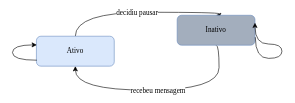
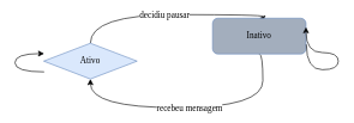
  <mxCell id="0" />
  <mxCell id="1" parent="0" />
  <mxCell id="2" style="edgeStyle=orthogonalEdgeStyle;curved=1;rounded=0;orthogonalLoop=1;jettySize=auto;html=1;entryX=0.5;entryY=0;entryDx=0;entryDy=0;fontFamily=Computer Modern;exitX=0.5;exitY=0;exitDx=0;exitDy=0;" edge="1" parent="1" source="6" target="7"><mxGeometry relative="1" as="geometry"><Array as="points"><mxPoint x="125" y="20" /><mxPoint x="365" y="20" /></Array></mxGeometry></mxCell>
  <mxCell id="3" value="decidiu pausar" style="text;html=1;align=center;verticalAlign=middle;resizable=0;points=[];;labelBackgroundColor=#ffffff;fontFamily=Computer Modern;" vertex="1" connectable="0" parent="2"><mxGeometry x="0.054" y="1" relative="1" as="geometry"><mxPoint x="-10.5" y="1" as="offset" /></mxGeometry></mxCell>
  <mxCell id="4" style="edgeStyle=orthogonalEdgeStyle;curved=1;rounded=0;orthogonalLoop=1;jettySize=auto;html=1;entryX=0.5;entryY=1;entryDx=0;entryDy=0;fontFamily=Computer Modern;exitX=0.5;exitY=1;exitDx=0;exitDy=0;startArrow=classic;startFill=1;endArrow=none;endFill=0;" edge="1" parent="1" source="6" target="7"><mxGeometry relative="1" as="geometry"><Array as="points"><mxPoint x="125" y="150" /><mxPoint x="365" y="150" /></Array></mxGeometry></mxCell>
  <mxCell id="5" value="recebeu mensagem" style="text;html=1;align=center;verticalAlign=middle;resizable=0;points=[];;labelBackgroundColor=#ffffff;fontFamily=Computer Modern;" vertex="1" connectable="0" parent="4"><mxGeometry x="-0.028" relative="1" as="geometry"><mxPoint x="2.5" as="offset" /></mxGeometry></mxCell>
- <mxCell id="6" value="Ativo" style="rounded=1;whiteSpace=wrap;html=1;fontFamily=Computer Modern;fillColor=#dae8fc;strokeColor=#6c8ebf;" vertex="1" parent="1"><mxGeometry x="60" y="60" width="130" height="50" as="geometry" /></mxCell>
+ <mxCell id="6" value="Ativo" style="rhombus;whiteSpace=wrap;html=1;fontFamily=Computer Modern;fillColor=#dae8fc;strokeColor=#6c8ebf;" vertex="1" parent="1"><mxGeometry x="60" y="60" width="130" height="50" as="geometry" /></mxCell>
  <mxCell id="7" value="Inativo" style="rounded=1;whiteSpace=wrap;html=1;fontFamily=Computer Modern;fillColor=#A3AEBD;strokeColor=#6c8ebf;" vertex="1" parent="1"><mxGeometry x="295" y="25" width="130" height="50" as="geometry" /></mxCell>
  <mxCell id="8" style="edgeStyle=orthogonalEdgeStyle;curved=1;rounded=0;orthogonalLoop=1;jettySize=auto;html=1;entryX=0.005;entryY=0.801;entryDx=0;entryDy=0;entryPerimeter=0;startArrow=classic;startFill=1;endArrow=none;endFill=0;fontFamily=Computer Modern;exitX=0.005;exitY=0.289;exitDx=0;exitDy=0;exitPerimeter=0;" edge="1" parent="1" source="6" target="6"><mxGeometry relative="1" as="geometry"><Array as="points"><mxPoint x="20" y="74" /><mxPoint x="20" y="100" /></Array></mxGeometry></mxCell>
  <mxCell id="9" style="edgeStyle=orthogonalEdgeStyle;curved=1;rounded=0;orthogonalLoop=1;jettySize=auto;html=1;startArrow=classic;startFill=1;endArrow=none;endFill=0;fontFamily=Computer Modern;exitX=1;exitY=0.25;exitDx=0;exitDy=0;entryX=1.004;entryY=0.733;entryDx=0;entryDy=0;entryPerimeter=0;" edge="1" parent="1" source="7" target="7"><mxGeometry relative="1" as="geometry"><mxPoint x="480.8" y="69.9" as="sourcePoint" /><mxPoint x="430" y="97" as="targetPoint" /><Array as="points"><mxPoint x="470" y="73" /><mxPoint x="470" y="97" /></Array></mxGeometry></mxCell>
